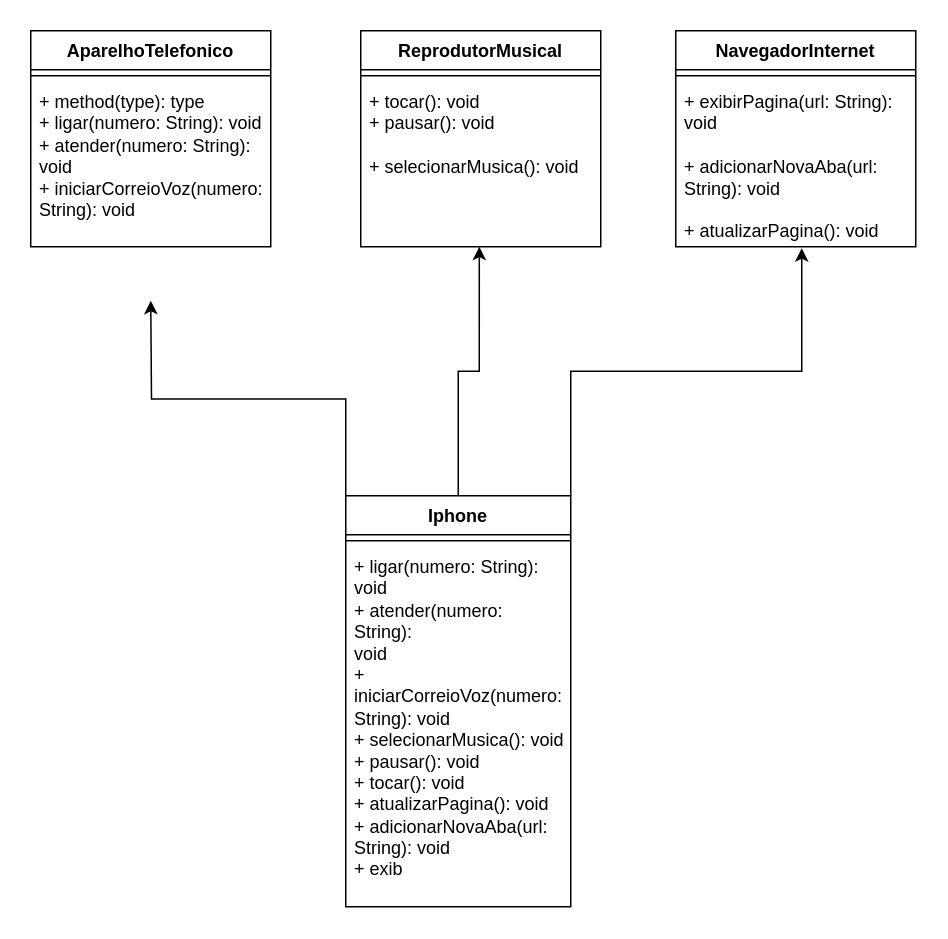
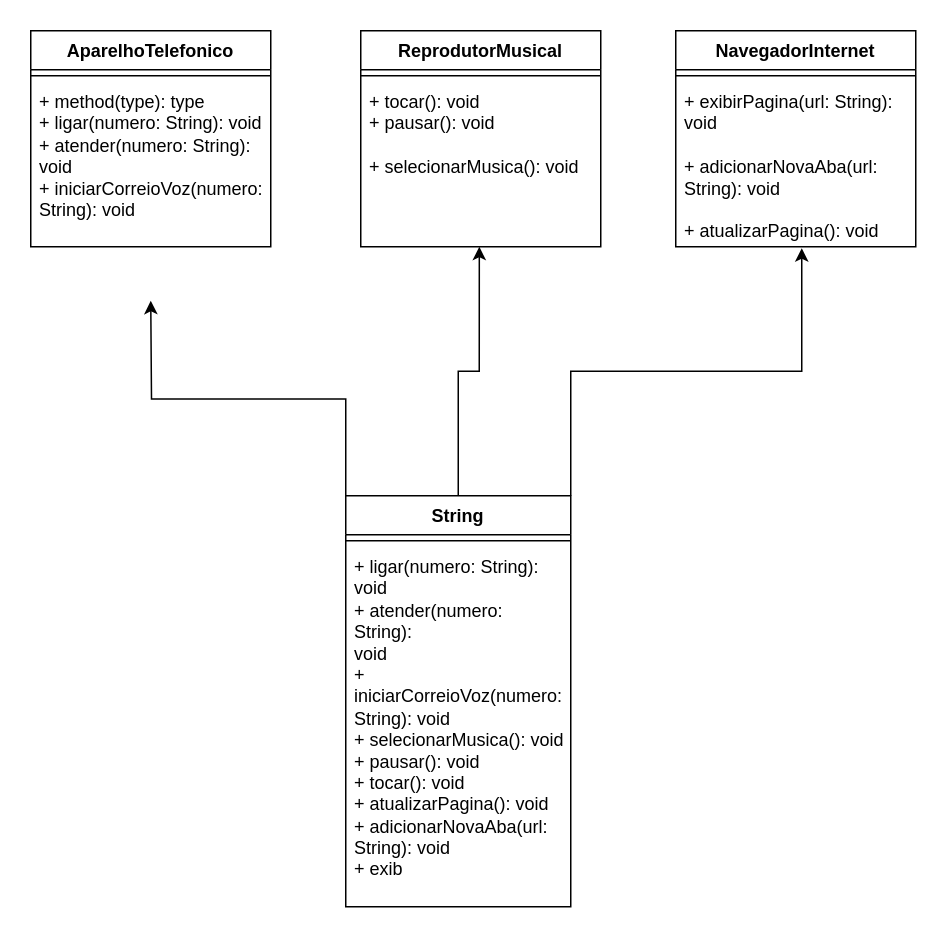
  <mxCell id="0" />
  <mxCell id="1" parent="0" />
  <mxCell id="2" value="AparelhoTelefonico" style="swimlane;fontStyle=1;align=center;verticalAlign=top;childLayout=stackLayout;horizontal=1;startSize=26;horizontalStack=0;resizeParent=1;resizeParentMax=0;resizeLast=0;collapsible=1;marginBottom=0;whiteSpace=wrap;html=1;" parent="1" vertex="1"><mxGeometry x="20" y="20" width="160" height="144" as="geometry" /></mxCell>
  <mxCell id="3" value="" style="line;strokeWidth=1;fillColor=none;align=left;verticalAlign=middle;spacingTop=-1;spacingLeft=3;spacingRight=3;rotatable=0;labelPosition=right;points=[];portConstraint=eastwest;strokeColor=inherit;" parent="2" vertex="1"><mxGeometry y="26" width="160" height="8" as="geometry" /></mxCell>
  <mxCell id="4" value="+ method(type): type&lt;br&gt;+ ligar(numero: String): void&lt;br style=&quot;border-color: var(--border-color);&quot;&gt;+ atender(numero: String):&lt;br style=&quot;border-color: var(--border-color);&quot;&gt;void&lt;br style=&quot;border-color: var(--border-color);&quot;&gt;+ iniciarCorreioVoz(numero:&lt;br style=&quot;border-color: var(--border-color);&quot;&gt;String): void" style="text;strokeColor=none;fillColor=none;align=left;verticalAlign=top;spacingLeft=4;spacingRight=4;overflow=hidden;rotatable=0;points=[[0,0.5],[1,0.5]];portConstraint=eastwest;whiteSpace=wrap;html=1;" parent="2" vertex="1"><mxGeometry y="34" width="160" height="110" as="geometry" /></mxCell>
  <mxCell id="5" value="ReprodutorMusical" style="swimlane;fontStyle=1;align=center;verticalAlign=top;childLayout=stackLayout;horizontal=1;startSize=26;horizontalStack=0;resizeParent=1;resizeParentMax=0;resizeLast=0;collapsible=1;marginBottom=0;whiteSpace=wrap;html=1;" parent="1" vertex="1"><mxGeometry x="240" y="20" width="160" height="144" as="geometry" /></mxCell>
  <mxCell id="6" value="" style="line;strokeWidth=1;fillColor=none;align=left;verticalAlign=middle;spacingTop=-1;spacingLeft=3;spacingRight=3;rotatable=0;labelPosition=right;points=[];portConstraint=eastwest;strokeColor=inherit;" parent="5" vertex="1"><mxGeometry y="26" width="160" height="8" as="geometry" /></mxCell>
  <mxCell id="7" value="+ tocar(): void&lt;br/&gt;+ pausar(): void&lt;br/&gt;&lt;br&gt;+ selecionarMusica(): void" style="text;strokeColor=none;fillColor=none;align=left;verticalAlign=top;spacingLeft=4;spacingRight=4;overflow=hidden;rotatable=0;points=[[0,0.5],[1,0.5]];portConstraint=eastwest;whiteSpace=wrap;html=1;" parent="5" vertex="1"><mxGeometry y="34" width="160" height="110" as="geometry" /></mxCell>
  <mxCell id="8" value="NavegadorInternet" style="swimlane;fontStyle=1;align=center;verticalAlign=top;childLayout=stackLayout;horizontal=1;startSize=26;horizontalStack=0;resizeParent=1;resizeParentMax=0;resizeLast=0;collapsible=1;marginBottom=0;whiteSpace=wrap;html=1;" parent="1" vertex="1"><mxGeometry x="450" y="20" width="160" height="144" as="geometry" /></mxCell>
  <mxCell id="9" value="" style="line;strokeWidth=1;fillColor=none;align=left;verticalAlign=middle;spacingTop=-1;spacingLeft=3;spacingRight=3;rotatable=0;labelPosition=right;points=[];portConstraint=eastwest;strokeColor=inherit;" parent="8" vertex="1"><mxGeometry y="26" width="160" height="8" as="geometry" /></mxCell>
  <mxCell id="10" value="+ exibirPagina(url: String):&lt;br/&gt;void&lt;br/&gt;&lt;br&gt;+ adicionarNovaAba(url:&lt;br/&gt;String): void&lt;br/&gt;&lt;br&gt;+ atualizarPagina(): void" style="text;strokeColor=none;fillColor=none;align=left;verticalAlign=top;spacingLeft=4;spacingRight=4;overflow=hidden;rotatable=0;points=[[0,0.5],[1,0.5]];portConstraint=eastwest;whiteSpace=wrap;html=1;" parent="8" vertex="1"><mxGeometry y="34" width="160" height="110" as="geometry" /></mxCell>
  <mxCell id="11" style="edgeStyle=orthogonalEdgeStyle;rounded=0;orthogonalLoop=1;jettySize=auto;html=1;exitX=0;exitY=0;exitDx=0;exitDy=0;" parent="1" source="12" edge="1"><mxGeometry relative="1" as="geometry"><mxPoint x="100" y="200" as="targetPoint" /></mxGeometry></mxCell>
- <mxCell id="12" value="Iphone" style="swimlane;fontStyle=1;align=center;verticalAlign=top;childLayout=stackLayout;horizontal=1;startSize=26;horizontalStack=0;resizeParent=1;resizeParentMax=0;resizeLast=0;collapsible=1;marginBottom=0;whiteSpace=wrap;html=1;" parent="1" vertex="1"><mxGeometry x="230" y="330" width="150" height="274" as="geometry" /></mxCell>
+ <mxCell id="12" value="String" style="swimlane;fontStyle=1;align=center;verticalAlign=top;childLayout=stackLayout;horizontal=1;startSize=26;horizontalStack=0;resizeParent=1;resizeParentMax=0;resizeLast=0;collapsible=1;marginBottom=0;whiteSpace=wrap;html=1;" parent="1" vertex="1"><mxGeometry x="230" y="330" width="150" height="274" as="geometry" /></mxCell>
  <mxCell id="13" value="" style="line;strokeWidth=1;fillColor=none;align=left;verticalAlign=middle;spacingTop=-1;spacingLeft=3;spacingRight=3;rotatable=0;labelPosition=right;points=[];portConstraint=eastwest;strokeColor=inherit;" parent="12" vertex="1"><mxGeometry y="26" width="150" height="8" as="geometry" /></mxCell>
  <mxCell id="14" value="+ ligar(numero: String): void&lt;br/&gt;+ atender(numero: String):&lt;br/&gt;void&lt;br/&gt;+ iniciarCorreioVoz(numero:&lt;br/&gt;String): void&lt;br/&gt;+ selecionarMusica(): void&lt;br/&gt;+ pausar(): void&lt;br/&gt;+ tocar(): void&lt;br/&gt;+ atualizarPagina(): void&lt;br/&gt;+ adicionarNovaAba(url:&lt;br/&gt;String): void&lt;br/&gt;+ exib" style="text;strokeColor=none;fillColor=none;align=left;verticalAlign=top;spacingLeft=4;spacingRight=4;overflow=hidden;rotatable=0;points=[[0,0.5],[1,0.5]];portConstraint=eastwest;whiteSpace=wrap;html=1;" parent="12" vertex="1"><mxGeometry y="34" width="150" height="240" as="geometry" /></mxCell>
  <mxCell id="15" style="edgeStyle=orthogonalEdgeStyle;rounded=0;orthogonalLoop=1;jettySize=auto;html=1;exitX=1;exitY=0;exitDx=0;exitDy=0;entryX=0.525;entryY=1.009;entryDx=0;entryDy=0;entryPerimeter=0;" parent="1" source="12" target="10" edge="1"><mxGeometry relative="1" as="geometry" /></mxCell>
  <mxCell id="16" style="edgeStyle=orthogonalEdgeStyle;rounded=0;orthogonalLoop=1;jettySize=auto;html=1;exitX=0.5;exitY=0;exitDx=0;exitDy=0;entryX=0.494;entryY=1;entryDx=0;entryDy=0;entryPerimeter=0;" parent="1" source="12" target="7" edge="1"><mxGeometry relative="1" as="geometry" /></mxCell>
